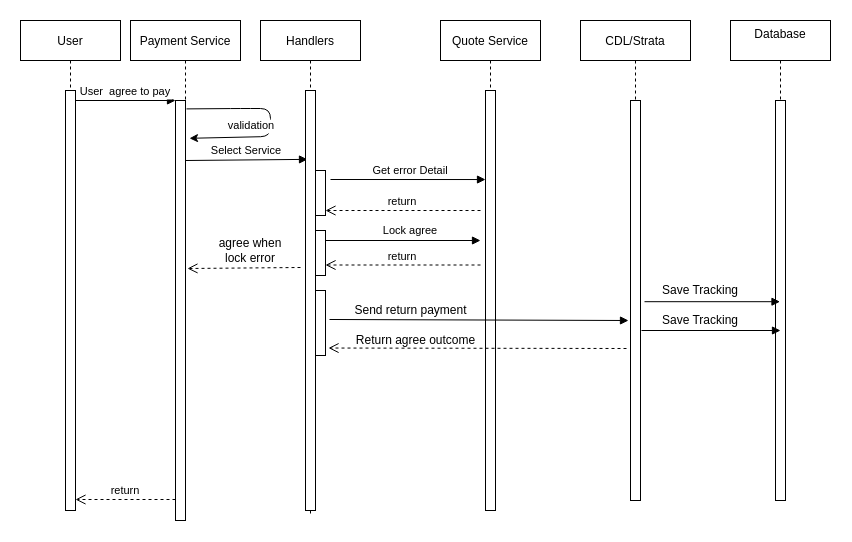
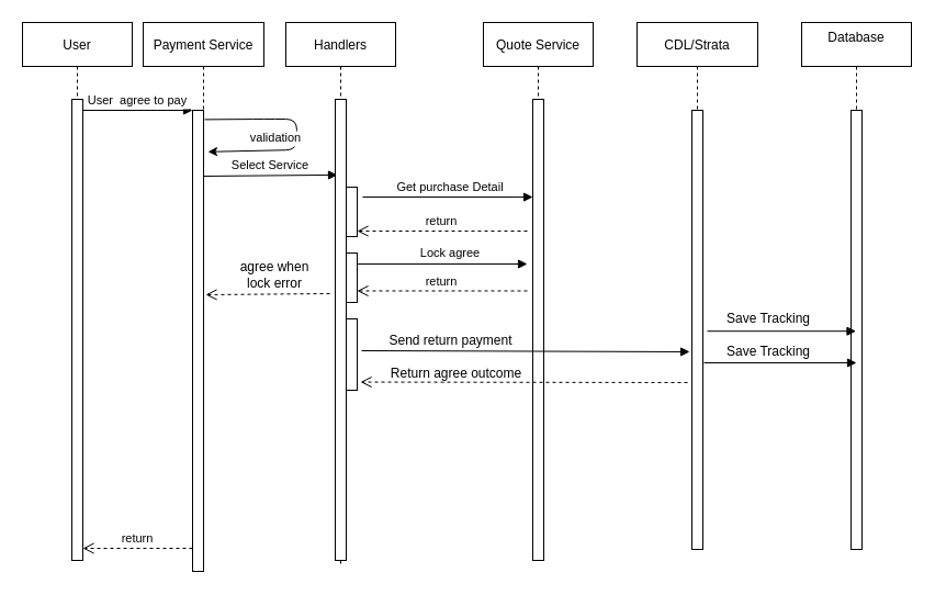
  <mxCell id="0" />
  <mxCell id="1" parent="0" />
  <mxCell id="2" value="User" style="shape=umlLifeline;perimeter=lifelinePerimeter;container=1;collapsible=0;recursiveResize=0;rounded=0;shadow=0;strokeWidth=1;" parent="1" vertex="1"><mxGeometry x="20" y="20" width="100" height="490" as="geometry" /></mxCell>
  <mxCell id="3" value="" style="points=[];perimeter=orthogonalPerimeter;rounded=0;shadow=0;strokeWidth=1;" parent="2" vertex="1"><mxGeometry x="45" y="70" width="10" height="420" as="geometry" /></mxCell>
  <mxCell id="4" value="Payment Service" style="shape=umlLifeline;perimeter=lifelinePerimeter;container=1;collapsible=0;recursiveResize=0;rounded=0;shadow=0;strokeWidth=1;" parent="1" vertex="1"><mxGeometry x="130" y="20" width="110" height="500" as="geometry" /></mxCell>
  <mxCell id="5" value="" style="points=[];perimeter=orthogonalPerimeter;rounded=0;shadow=0;strokeWidth=1;" parent="4" vertex="1"><mxGeometry x="45" y="80" width="10" height="420" as="geometry" /></mxCell>
  <mxCell id="6" value="" style="endArrow=classic;html=1;startArrow=none;entryX=1.4;entryY=0.09;entryDx=0;entryDy=0;entryPerimeter=0;exitX=1.1;exitY=0.02;exitDx=0;exitDy=0;exitPerimeter=0;" edge="1" parent="4" source="5" target="5"><mxGeometry width="50" height="50" relative="1" as="geometry"><mxPoint x="180" y="100" as="sourcePoint" /><mxPoint x="60" y="130" as="targetPoint" /><Array as="points"><mxPoint x="110" y="88" /><mxPoint x="140" y="88" /><mxPoint x="140" y="116" /></Array></mxGeometry></mxCell>
  <mxCell id="7" value="Select Service" style="verticalAlign=bottom;endArrow=block;entryX=0.2;entryY=0.164;shadow=0;strokeWidth=1;entryDx=0;entryDy=0;entryPerimeter=0;" edge="1" parent="4" target="25"><mxGeometry relative="1" as="geometry"><mxPoint x="55" y="140.0" as="sourcePoint" /><mxPoint x="165" y="140.0" as="targetPoint" /></mxGeometry></mxCell>
  <mxCell id="8" value="agree when lock error" style="text;html=1;strokeColor=none;fillColor=none;align=center;verticalAlign=middle;whiteSpace=wrap;rounded=0;" vertex="1" parent="4"><mxGeometry x="80" y="220" width="80" height="20" as="geometry" /></mxCell>
  <mxCell id="9" value="return" style="verticalAlign=bottom;endArrow=open;dashed=1;endSize=8;exitX=0;exitY=0.95;shadow=0;strokeWidth=1;" parent="1" source="5" target="3" edge="1"><mxGeometry relative="1" as="geometry"><mxPoint x="275" y="176" as="targetPoint" /></mxGeometry></mxCell>
  <mxCell id="10" value="User  agree to pay" style="verticalAlign=bottom;endArrow=block;entryX=0;entryY=0;shadow=0;strokeWidth=1;" parent="1" source="3" target="5" edge="1"><mxGeometry relative="1" as="geometry"><mxPoint x="275" y="100" as="sourcePoint" /></mxGeometry></mxCell>
  <mxCell id="11" value="CDL/Strata" style="shape=umlLifeline;perimeter=lifelinePerimeter;container=1;collapsible=0;recursiveResize=0;rounded=0;shadow=0;strokeWidth=1;" vertex="1" parent="1"><mxGeometry x="580" y="20" width="110" height="480" as="geometry" /></mxCell>
  <mxCell id="12" value="" style="points=[];perimeter=orthogonalPerimeter;rounded=0;shadow=0;strokeWidth=1;" vertex="1" parent="11"><mxGeometry x="50" y="80" width="10" height="400" as="geometry" /></mxCell>
  <mxCell id="13" value="Database&#10;" style="shape=umlLifeline;perimeter=lifelinePerimeter;container=1;collapsible=0;recursiveResize=0;rounded=0;shadow=0;strokeWidth=1;" vertex="1" parent="1"><mxGeometry x="730" y="20" width="100" height="480" as="geometry" /></mxCell>
  <mxCell id="14" value="" style="points=[];perimeter=orthogonalPerimeter;rounded=0;shadow=0;strokeWidth=1;" vertex="1" parent="13"><mxGeometry x="45" y="80" width="10" height="400" as="geometry" /></mxCell>
  <mxCell id="15" value="Quote Service" style="shape=umlLifeline;perimeter=lifelinePerimeter;container=1;collapsible=0;recursiveResize=0;rounded=0;shadow=0;strokeWidth=1;" vertex="1" parent="1"><mxGeometry x="440" y="20" width="100" height="490" as="geometry" /></mxCell>
  <mxCell id="16" value="" style="points=[];perimeter=orthogonalPerimeter;rounded=0;shadow=0;strokeWidth=1;" vertex="1" parent="15"><mxGeometry x="45" y="70" width="10" height="420" as="geometry" /></mxCell>
  <mxCell id="17" value="validation" style="verticalAlign=bottom;endArrow=block;shadow=0;strokeWidth=1;entryX=0;entryY=0.212;entryDx=0;entryDy=0;entryPerimeter=0;" edge="1" parent="15" target="16"><mxGeometry x="-1" y="94" relative="1" as="geometry"><mxPoint x="-110" y="159" as="sourcePoint" /><mxPoint x="45" y="150" as="targetPoint" /><Array as="points" /><mxPoint x="-79" y="49" as="offset" /></mxGeometry></mxCell>
  <mxCell id="18" value="Return agree outcome" style="text;html=1;align=center;verticalAlign=middle;resizable=0;points=[];autosize=1;strokeColor=none;fillColor=none;" vertex="1" parent="15"><mxGeometry x="-100" y="310" width="150" height="20" as="geometry" /></mxCell>
  <mxCell id="19" value="Send return payment" style="text;html=1;align=center;verticalAlign=middle;resizable=0;points=[];autosize=1;strokeColor=none;fillColor=none;" vertex="1" parent="1"><mxGeometry x="340" y="300" width="140" height="20" as="geometry" /></mxCell>
  <mxCell id="20" value="" style="verticalAlign=bottom;endArrow=block;shadow=0;strokeWidth=1;exitX=1.4;exitY=0.503;exitDx=0;exitDy=0;exitPerimeter=0;" edge="1" parent="1" source="12" target="13"><mxGeometry x="-0.57" y="40" relative="1" as="geometry"><mxPoint x="620" y="250" as="sourcePoint" /><mxPoint x="779" y="250" as="targetPoint" /><Array as="points" /><mxPoint as="offset" /></mxGeometry></mxCell>
  <mxCell id="21" value="Save Tracking" style="text;html=1;strokeColor=none;fillColor=none;align=center;verticalAlign=middle;whiteSpace=wrap;rounded=0;" vertex="1" parent="1"><mxGeometry x="660" y="280" width="80" height="20" as="geometry" /></mxCell>
  <mxCell id="22" value="" style="verticalAlign=bottom;endArrow=block;shadow=0;strokeWidth=1;exitX=1.1;exitY=0.575;exitDx=0;exitDy=0;exitPerimeter=0;entryX=0.5;entryY=0.575;entryDx=0;entryDy=0;entryPerimeter=0;" edge="1" parent="1" source="12" target="14"><mxGeometry x="-0.57" y="40" relative="1" as="geometry"><mxPoint x="620" y="290" as="sourcePoint" /><mxPoint x="770" y="330" as="targetPoint" /><Array as="points" /><mxPoint as="offset" /></mxGeometry></mxCell>
  <mxCell id="23" value="Save Tracking" style="text;html=1;strokeColor=none;fillColor=none;align=center;verticalAlign=middle;whiteSpace=wrap;rounded=0;" vertex="1" parent="1"><mxGeometry x="660" y="310" width="80" height="20" as="geometry" /></mxCell>
  <mxCell id="24" value="Handlers" style="shape=umlLifeline;perimeter=lifelinePerimeter;container=1;collapsible=0;recursiveResize=0;rounded=0;shadow=0;strokeWidth=1;" vertex="1" parent="1"><mxGeometry x="260" y="20" width="100" height="495" as="geometry" /></mxCell>
  <mxCell id="25" value="" style="points=[];perimeter=orthogonalPerimeter;rounded=0;shadow=0;strokeWidth=1;" vertex="1" parent="24"><mxGeometry x="45" y="70" width="10" height="420" as="geometry" /></mxCell>
  <mxCell id="26" value="" style="points=[];perimeter=orthogonalPerimeter;rounded=0;shadow=0;strokeWidth=1;" vertex="1" parent="24"><mxGeometry x="55" y="150" width="10" height="45" as="geometry" /></mxCell>
  <mxCell id="27" value="" style="points=[];perimeter=orthogonalPerimeter;rounded=0;shadow=0;strokeWidth=1;" vertex="1" parent="24"><mxGeometry x="55" y="270" width="10" height="65" as="geometry" /></mxCell>
  <mxCell id="28" value="" style="verticalAlign=bottom;endArrow=block;shadow=0;strokeWidth=1;exitX=1.4;exitY=0.446;exitDx=0;exitDy=0;exitPerimeter=0;" edge="1" parent="24" source="27"><mxGeometry x="-1" y="94" relative="1" as="geometry"><mxPoint x="65" y="272" as="sourcePoint" /><mxPoint x="368" y="300" as="targetPoint" /><Array as="points" /><mxPoint x="-79" y="49" as="offset" /></mxGeometry></mxCell>
  <mxCell id="29" value="" style="points=[];perimeter=orthogonalPerimeter;rounded=0;shadow=0;strokeWidth=1;" vertex="1" parent="24"><mxGeometry x="55" y="210" width="10" height="45" as="geometry" /></mxCell>
  <mxCell id="30" value="" style="verticalAlign=bottom;endArrow=block;shadow=0;strokeWidth=1;" edge="1" parent="24"><mxGeometry x="-1" y="94" relative="1" as="geometry"><mxPoint x="65" y="220" as="sourcePoint" /><mxPoint x="220" y="220" as="targetPoint" /><Array as="points" /><mxPoint x="-79" y="49" as="offset" /></mxGeometry></mxCell>
  <mxCell id="31" value="" style="verticalAlign=bottom;endArrow=open;dashed=1;endSize=8;shadow=0;strokeWidth=1;entryX=1.3;entryY=0.885;entryDx=0;entryDy=0;entryPerimeter=0;" edge="1" parent="1" target="27"><mxGeometry x="-0.03" relative="1" as="geometry"><mxPoint x="330" y="274" as="targetPoint" /><mxPoint x="626" y="348" as="sourcePoint" /><Array as="points" /><mxPoint as="offset" /></mxGeometry></mxCell>
- <mxCell id="32" value="&lt;span style=&quot;font-size: 11px ; background-color: rgb(255 , 255 , 255)&quot;&gt;Get error Detail&lt;/span&gt;" style="text;html=1;strokeColor=none;fillColor=none;align=center;verticalAlign=middle;whiteSpace=wrap;rounded=0;" vertex="1" parent="1"><mxGeometry x="360" y="160" width="100" height="20" as="geometry" /></mxCell>
+ <mxCell id="32" value="&lt;span style=&quot;font-size: 11px ; background-color: rgb(255 , 255 , 255)&quot;&gt;Get purchase Detail&lt;/span&gt;" style="text;html=1;strokeColor=none;fillColor=none;align=center;verticalAlign=middle;whiteSpace=wrap;rounded=0;" vertex="1" parent="1"><mxGeometry x="360" y="160" width="100" height="20" as="geometry" /></mxCell>
  <mxCell id="33" value="return" style="verticalAlign=bottom;endArrow=open;dashed=1;endSize=8;shadow=0;strokeWidth=1;" edge="1" parent="1"><mxGeometry relative="1" as="geometry"><mxPoint x="325" y="210" as="targetPoint" /><mxPoint x="480" y="210" as="sourcePoint" /><Array as="points" /></mxGeometry></mxCell>
  <mxCell id="34" value="&lt;span style=&quot;font-size: 11px ; background-color: rgb(255 , 255 , 255)&quot;&gt;Lock agree&lt;/span&gt;" style="text;html=1;strokeColor=none;fillColor=none;align=center;verticalAlign=middle;whiteSpace=wrap;rounded=0;" vertex="1" parent="1"><mxGeometry x="360" y="220" width="100" height="20" as="geometry" /></mxCell>
  <mxCell id="35" value="return" style="verticalAlign=bottom;endArrow=open;dashed=1;endSize=8;shadow=0;strokeWidth=1;" edge="1" parent="1"><mxGeometry relative="1" as="geometry"><mxPoint x="325" y="264.5" as="targetPoint" /><mxPoint x="480" y="264.5" as="sourcePoint" /><Array as="points" /></mxGeometry></mxCell>
  <mxCell id="36" value="" style="verticalAlign=bottom;endArrow=open;dashed=1;endSize=8;shadow=0;strokeWidth=1;entryX=0.518;entryY=0.496;entryDx=0;entryDy=0;entryPerimeter=0;" edge="1" parent="1" target="4"><mxGeometry relative="1" as="geometry"><mxPoint x="200" y="267" as="targetPoint" /><mxPoint x="300" y="267" as="sourcePoint" /><Array as="points" /></mxGeometry></mxCell>
